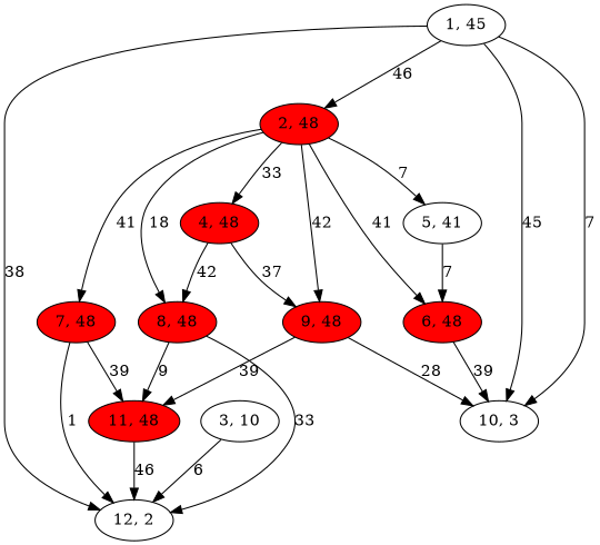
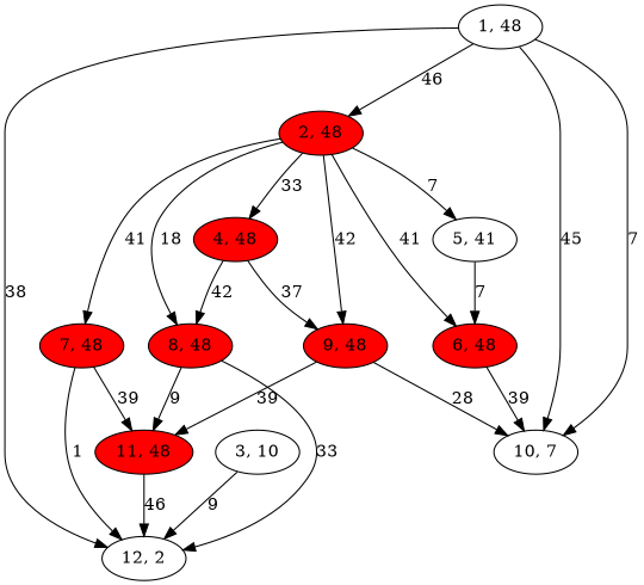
  digraph {
    node [fillcolor=red style=filled]
-   n1 [label="1, 45" fillcolor="" style=""]
+   n1 [label="1, 48" fillcolor="" style=""]
    n2 [label="2, 48"]
-   n3 [label="10, 3" fillcolor="" style=""]
+   n3 [label="10, 7" fillcolor="" style=""]
    n4 [label="12, 2" fillcolor="" style=""]
    n5 [label="4, 48"]
    n6 [label="5, 41" fillcolor="" style=""]
    n7 [label="6, 48"]
    n8 [label="7, 48"]
    n9 [label="8, 48"]
    n10 [label="9, 48"]
    n11 [label="3, 10" fillcolor="" style=""]
    n12 [label="11, 48"]
    n1 -> n2 [label=46]
    n1 -> n3 [label=45]
    n1 -> n3 [label=7]
    n1 -> n4 [label=38]
    n2 -> n5 [label=33]
    n2 -> n6 [label=7]
    n2 -> n7 [label=41]
    n2 -> n8 [label=41]
    n2 -> n9 [label=18]
    n2 -> n10 [label=42]
    n5 -> n9 [label=42]
    n5 -> n10 [label=37]
    n6 -> n7 [label=7]
    n7 -> n3 [label=39]
    n8 -> n4 [label=1]
    n8 -> n12 [label=39]
    n9 -> n4 [label=33]
    n9 -> n12 [label=9]
    n10 -> n3 [label=28]
    n10 -> n12 [label=39]
-   n11 -> n4 [label=6]
+   n11 -> n4 [label=9]
    n12 -> n4 [label=46]
  }
